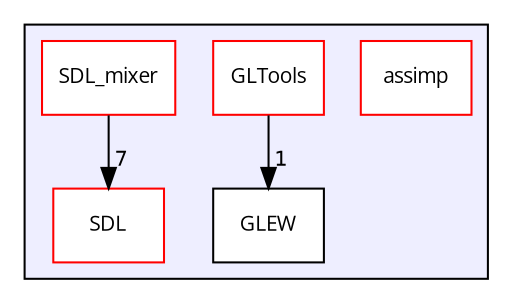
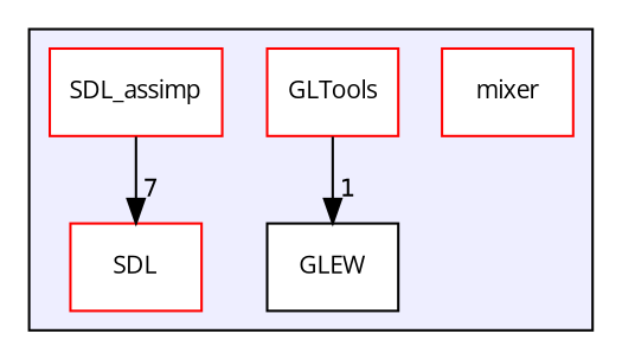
  digraph {
    compound=true
    fontname="Open Sans"
    node [color=red fillcolor=white fontname="Open Sans" fontsize=10 shape=box style=filled]
    edge [fontname="Open Sans" labeldistance=1.5 labelfontname=Helvetica labelfontsize=10]
-   n1 [label=assimp]
+   n1 [label=mixer]
    n2 [color=black label=GLEW]
    n3 [label=GLTools]
    n4 [label=SDL]
-   n5 [label=SDL_mixer]
+   n5 [label=SDL_assimp]
    subgraph cluster_1 {
      bgcolor="#eeeeff"
      pencolor=black
      n1
      n2
      n3
      n4
      n5
    }
    n3 -> n2 [headlabel=1]
    n5 -> n4 [headlabel=7]
  }
